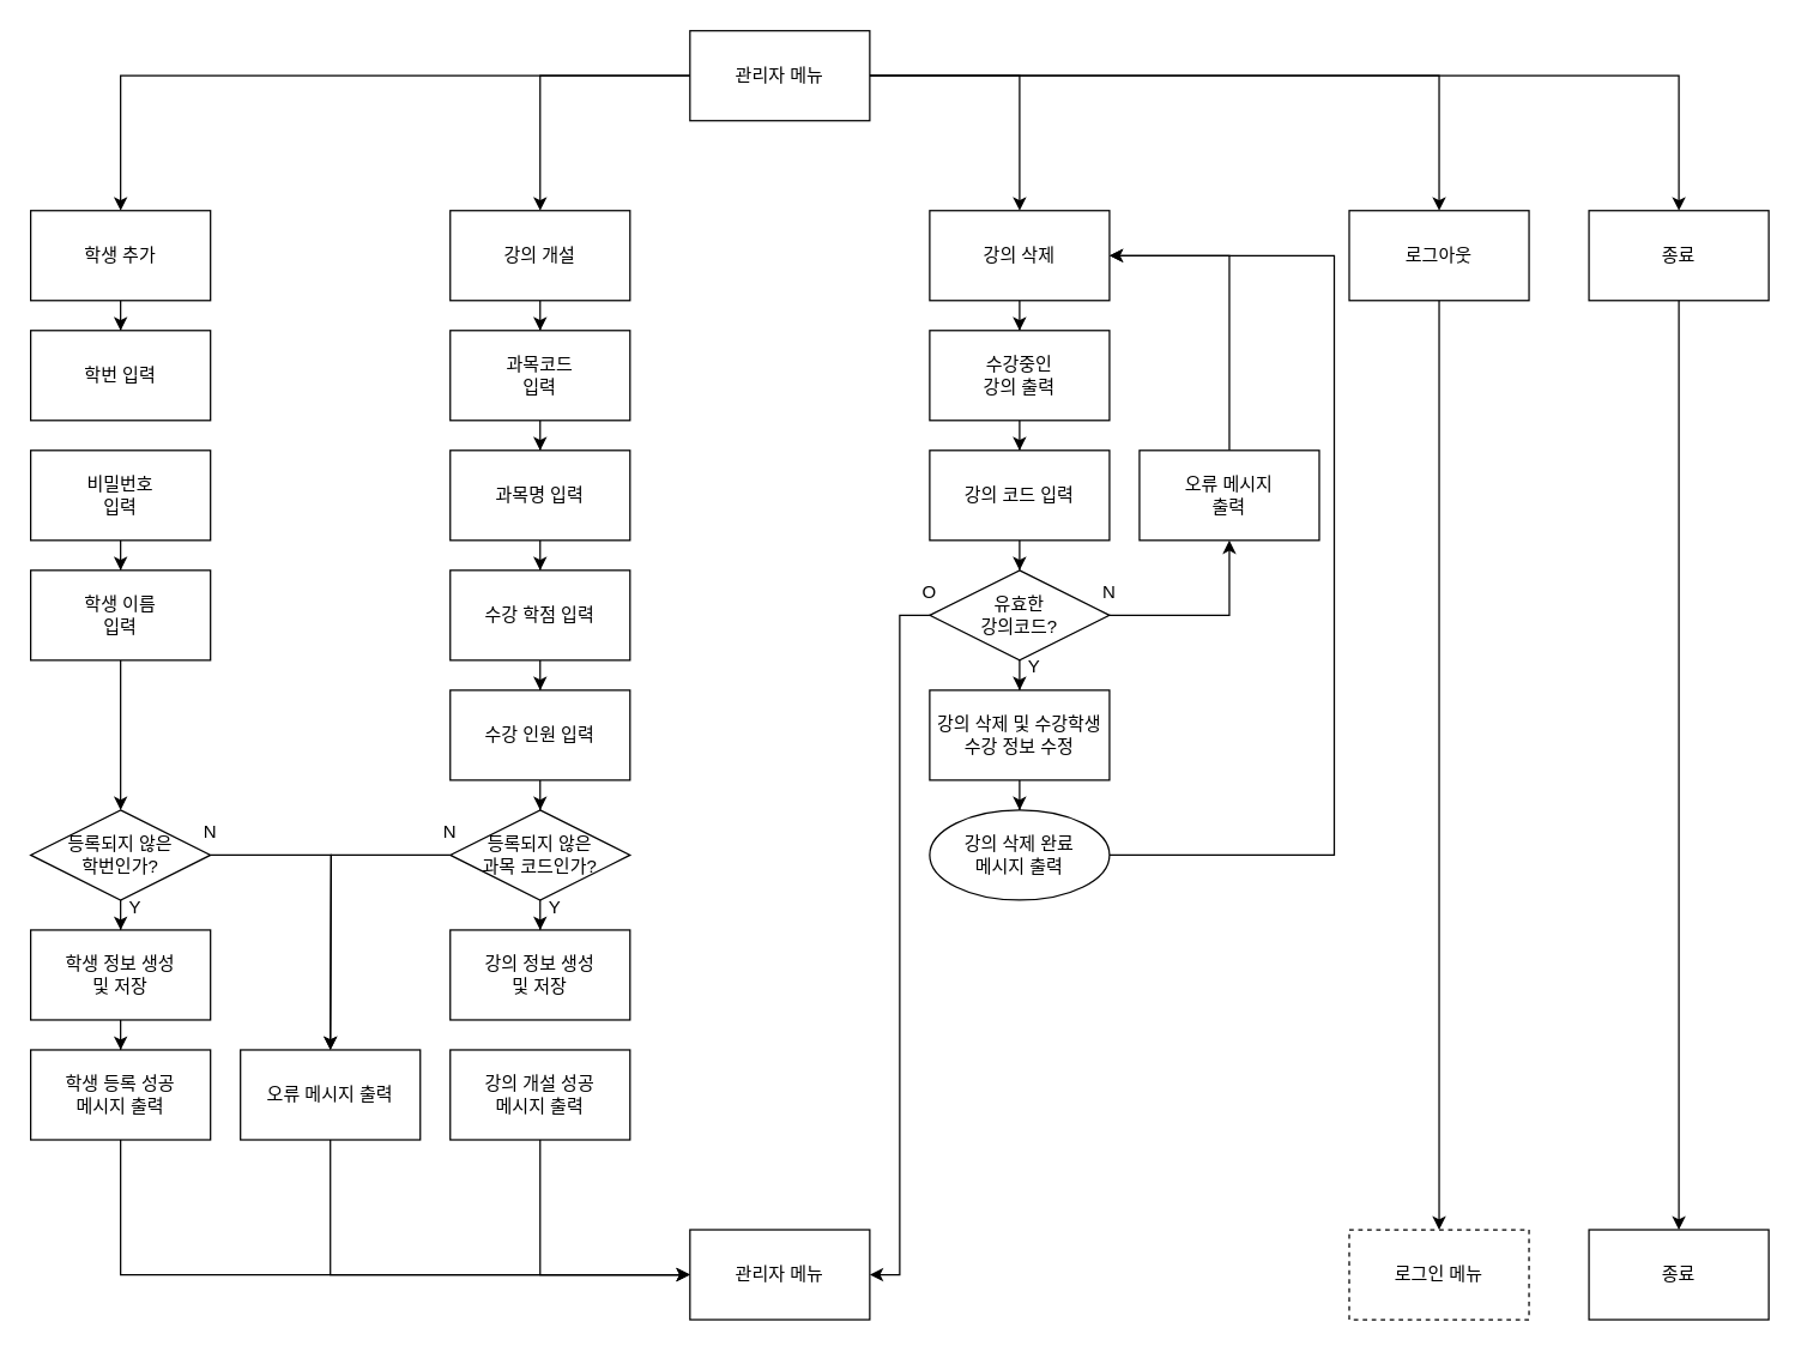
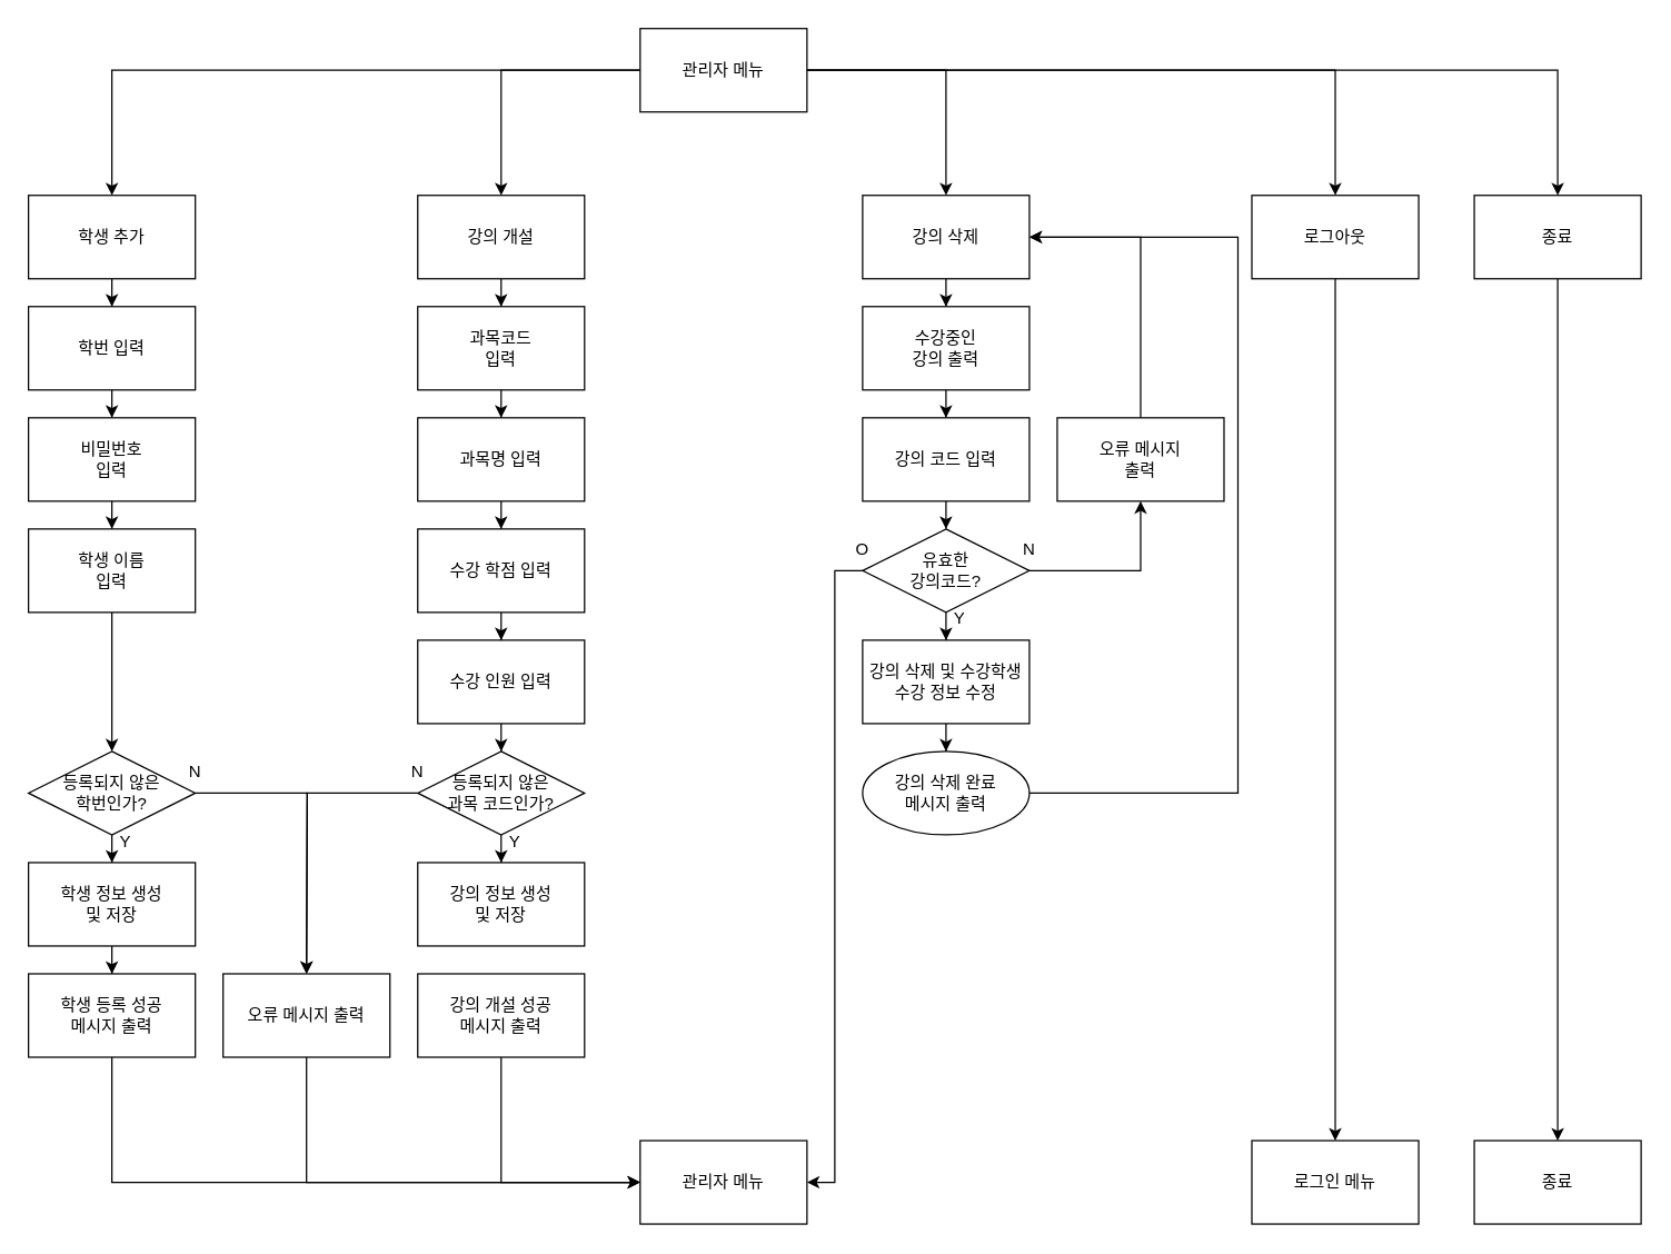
  <mxCell id="0" />
  <mxCell id="1" parent="0" />
  <mxCell id="2" style="edgeStyle=orthogonalEdgeStyle;rounded=0;orthogonalLoop=1;jettySize=auto;html=1;" edge="1" parent="1" source="7" target="30"><mxGeometry relative="1" as="geometry" /></mxCell>
  <mxCell id="3" style="edgeStyle=orthogonalEdgeStyle;rounded=0;orthogonalLoop=1;jettySize=auto;html=1;" edge="1" parent="1" source="7" target="9"><mxGeometry relative="1" as="geometry" /></mxCell>
  <mxCell id="4" style="edgeStyle=orthogonalEdgeStyle;rounded=0;orthogonalLoop=1;jettySize=auto;html=1;entryX=0.5;entryY=0;entryDx=0;entryDy=0;" edge="1" parent="1" source="7" target="11"><mxGeometry relative="1" as="geometry" /></mxCell>
  <mxCell id="5" style="edgeStyle=orthogonalEdgeStyle;rounded=0;orthogonalLoop=1;jettySize=auto;html=1;entryX=0.5;entryY=0;entryDx=0;entryDy=0;" edge="1" parent="1" source="7" target="13"><mxGeometry relative="1" as="geometry" /></mxCell>
  <mxCell id="6" style="edgeStyle=orthogonalEdgeStyle;rounded=0;orthogonalLoop=1;jettySize=auto;html=1;entryX=0.5;entryY=0;entryDx=0;entryDy=0;" edge="1" parent="1" source="7" target="15"><mxGeometry relative="1" as="geometry" /></mxCell>
  <mxCell id="7" value="관리자 메뉴" style="rounded=0;whiteSpace=wrap;html=1;" vertex="1" parent="1"><mxGeometry x="460" y="20" width="120" height="60" as="geometry" /></mxCell>
  <mxCell id="8" style="edgeStyle=orthogonalEdgeStyle;rounded=0;orthogonalLoop=1;jettySize=auto;html=1;" edge="1" parent="1" source="9" target="17"><mxGeometry relative="1" as="geometry" /></mxCell>
  <mxCell id="9" value="강의 개설" style="rounded=0;whiteSpace=wrap;html=1;" vertex="1" parent="1"><mxGeometry x="300" y="140" width="120" height="60" as="geometry" /></mxCell>
  <mxCell id="10" style="edgeStyle=orthogonalEdgeStyle;rounded=0;orthogonalLoop=1;jettySize=auto;html=1;" edge="1" parent="1" source="11" target="45"><mxGeometry relative="1" as="geometry" /></mxCell>
  <mxCell id="11" value="강의 삭제" style="rounded=0;whiteSpace=wrap;html=1;" vertex="1" parent="1"><mxGeometry x="620" y="140" width="120" height="60" as="geometry" /></mxCell>
  <mxCell id="12" style="edgeStyle=orthogonalEdgeStyle;rounded=0;orthogonalLoop=1;jettySize=auto;html=1;" edge="1" parent="1" source="13" target="62"><mxGeometry relative="1" as="geometry" /></mxCell>
  <mxCell id="13" value="로그아웃" style="rounded=0;whiteSpace=wrap;html=1;" vertex="1" parent="1"><mxGeometry x="900" y="140" width="120" height="60" as="geometry" /></mxCell>
  <mxCell id="14" style="edgeStyle=orthogonalEdgeStyle;rounded=0;orthogonalLoop=1;jettySize=auto;html=1;entryX=0.5;entryY=0;entryDx=0;entryDy=0;" edge="1" parent="1" source="15" target="63"><mxGeometry relative="1" as="geometry" /></mxCell>
  <mxCell id="15" value="종료" style="rounded=0;whiteSpace=wrap;html=1;" vertex="1" parent="1"><mxGeometry x="1060" y="140" width="120" height="60" as="geometry" /></mxCell>
  <mxCell id="16" style="edgeStyle=orthogonalEdgeStyle;rounded=0;orthogonalLoop=1;jettySize=auto;html=1;" edge="1" parent="1" source="17" target="19"><mxGeometry relative="1" as="geometry" /></mxCell>
  <mxCell id="17" value="과목코드&lt;br&gt;입력" style="rounded=0;whiteSpace=wrap;html=1;" vertex="1" parent="1"><mxGeometry x="300" y="220" width="120" height="60" as="geometry" /></mxCell>
  <mxCell id="18" style="edgeStyle=orthogonalEdgeStyle;rounded=0;orthogonalLoop=1;jettySize=auto;html=1;" edge="1" parent="1" source="19" target="21"><mxGeometry relative="1" as="geometry" /></mxCell>
  <mxCell id="19" value="과목명 입력" style="rounded=0;whiteSpace=wrap;html=1;" vertex="1" parent="1"><mxGeometry x="300" y="300" width="120" height="60" as="geometry" /></mxCell>
  <mxCell id="20" style="edgeStyle=orthogonalEdgeStyle;rounded=0;orthogonalLoop=1;jettySize=auto;html=1;" edge="1" parent="1" source="21" target="57"><mxGeometry relative="1" as="geometry" /></mxCell>
  <mxCell id="21" value="수강 학점 입력" style="rounded=0;whiteSpace=wrap;html=1;" vertex="1" parent="1"><mxGeometry x="300" y="380" width="120" height="60" as="geometry" /></mxCell>
  <mxCell id="22" style="edgeStyle=orthogonalEdgeStyle;rounded=0;orthogonalLoop=1;jettySize=auto;html=1;" edge="1" parent="1" source="24"><mxGeometry relative="1" as="geometry"><mxPoint x="220" y="700" as="targetPoint" /></mxGeometry></mxCell>
  <mxCell id="23" style="edgeStyle=orthogonalEdgeStyle;rounded=0;orthogonalLoop=1;jettySize=auto;html=1;" edge="1" parent="1" source="24" target="25"><mxGeometry relative="1" as="geometry" /></mxCell>
  <mxCell id="24" value="등록되지 않은&lt;br&gt;과목 코드인가?" style="rhombus;whiteSpace=wrap;html=1;" vertex="1" parent="1"><mxGeometry x="300" y="540" width="120" height="60" as="geometry" /></mxCell>
  <mxCell id="25" value="강의 정보 생성&lt;br&gt;및 저장" style="rounded=0;whiteSpace=wrap;html=1;" vertex="1" parent="1"><mxGeometry x="300" y="620" width="120" height="60" as="geometry" /></mxCell>
  <mxCell id="26" style="edgeStyle=orthogonalEdgeStyle;rounded=0;orthogonalLoop=1;jettySize=auto;html=1;entryX=0;entryY=0.5;entryDx=0;entryDy=0;" edge="1" parent="1" source="27" target="28"><mxGeometry relative="1" as="geometry"><Array as="points"><mxPoint x="360" y="850" /></Array></mxGeometry></mxCell>
  <mxCell id="27" value="강의 개설 성공&lt;br&gt;메시지 출력" style="rounded=0;whiteSpace=wrap;html=1;" vertex="1" parent="1"><mxGeometry x="300" y="700" width="120" height="60" as="geometry" /></mxCell>
  <mxCell id="28" value="관리자 메뉴" style="rounded=0;whiteSpace=wrap;html=1;" vertex="1" parent="1"><mxGeometry x="460" y="820" width="120" height="60" as="geometry" /></mxCell>
  <mxCell id="29" style="edgeStyle=orthogonalEdgeStyle;rounded=0;orthogonalLoop=1;jettySize=auto;html=1;entryX=0.5;entryY=0;entryDx=0;entryDy=0;" edge="1" parent="1" source="30" target="32"><mxGeometry relative="1" as="geometry" /></mxCell>
  <mxCell id="30" value="학생 추가" style="rounded=0;whiteSpace=wrap;html=1;" vertex="1" parent="1"><mxGeometry x="20" y="140" width="120" height="60" as="geometry" /></mxCell>
+ <mxCell id="31" style="edgeStyle=orthogonalEdgeStyle;rounded=0;orthogonalLoop=1;jettySize=auto;html=1;" edge="1" parent="1" source="32" target="34"><mxGeometry relative="1" as="geometry" /></mxCell>
  <mxCell id="32" value="학번 입력" style="rounded=0;whiteSpace=wrap;html=1;" vertex="1" parent="1"><mxGeometry x="20" y="220" width="120" height="60" as="geometry" /></mxCell>
  <mxCell id="33" style="edgeStyle=orthogonalEdgeStyle;rounded=0;orthogonalLoop=1;jettySize=auto;html=1;" edge="1" parent="1" source="34" target="36"><mxGeometry relative="1" as="geometry" /></mxCell>
  <mxCell id="34" value="비밀번호&lt;br&gt;입력" style="rounded=0;whiteSpace=wrap;html=1;" vertex="1" parent="1"><mxGeometry x="20" y="300" width="120" height="60" as="geometry" /></mxCell>
  <mxCell id="35" value="" style="edgeStyle=orthogonalEdgeStyle;rounded=0;orthogonalLoop=1;jettySize=auto;html=1;" edge="1" parent="1" source="36" target="39"><mxGeometry relative="1" as="geometry" /></mxCell>
  <mxCell id="36" value="학생 이름&lt;br&gt;입력" style="rounded=0;whiteSpace=wrap;html=1;" vertex="1" parent="1"><mxGeometry x="20" y="380" width="120" height="60" as="geometry" /></mxCell>
  <mxCell id="37" style="edgeStyle=orthogonalEdgeStyle;rounded=0;orthogonalLoop=1;jettySize=auto;html=1;" edge="1" parent="1" source="39"><mxGeometry relative="1" as="geometry"><mxPoint x="220" y="700" as="targetPoint" /></mxGeometry></mxCell>
  <mxCell id="38" style="edgeStyle=orthogonalEdgeStyle;rounded=0;orthogonalLoop=1;jettySize=auto;html=1;entryX=0.5;entryY=0;entryDx=0;entryDy=0;" edge="1" parent="1" source="39" target="41"><mxGeometry relative="1" as="geometry" /></mxCell>
  <mxCell id="39" value="등록되지 않은&lt;br&gt;학번인가?" style="rhombus;whiteSpace=wrap;html=1;" vertex="1" parent="1"><mxGeometry x="20" y="540" width="120" height="60" as="geometry" /></mxCell>
  <mxCell id="40" style="edgeStyle=orthogonalEdgeStyle;rounded=0;orthogonalLoop=1;jettySize=auto;html=1;entryX=0.5;entryY=0;entryDx=0;entryDy=0;" edge="1" parent="1" source="41" target="43"><mxGeometry relative="1" as="geometry" /></mxCell>
  <mxCell id="41" value="학생 정보 생성&lt;br&gt;및 저장" style="rounded=0;whiteSpace=wrap;html=1;" vertex="1" parent="1"><mxGeometry x="20" y="620" width="120" height="60" as="geometry" /></mxCell>
  <mxCell id="42" style="edgeStyle=orthogonalEdgeStyle;rounded=0;orthogonalLoop=1;jettySize=auto;html=1;entryX=0;entryY=0.5;entryDx=0;entryDy=0;" edge="1" parent="1" source="43" target="28"><mxGeometry relative="1" as="geometry"><Array as="points"><mxPoint x="80" y="850" /></Array></mxGeometry></mxCell>
  <mxCell id="43" value="학생 등록 성공&lt;br&gt;메시지 출력" style="rounded=0;whiteSpace=wrap;html=1;" vertex="1" parent="1"><mxGeometry x="20" y="700" width="120" height="60" as="geometry" /></mxCell>
  <mxCell id="44" style="edgeStyle=orthogonalEdgeStyle;rounded=0;orthogonalLoop=1;jettySize=auto;html=1;" edge="1" parent="1" source="45" target="48"><mxGeometry relative="1" as="geometry" /></mxCell>
  <mxCell id="45" value="수강중인&lt;br&gt;강의 출력" style="rounded=0;whiteSpace=wrap;html=1;" vertex="1" parent="1"><mxGeometry x="620" y="220" width="120" height="60" as="geometry" /></mxCell>
  <mxCell id="46" style="edgeStyle=orthogonalEdgeStyle;rounded=0;orthogonalLoop=1;jettySize=auto;html=1;" edge="1" parent="1" source="48" target="51"><mxGeometry relative="1" as="geometry" /></mxCell>
  <mxCell id="47" style="edgeStyle=orthogonalEdgeStyle;rounded=0;orthogonalLoop=1;jettySize=auto;html=1;entryX=1;entryY=0.5;entryDx=0;entryDy=0;exitX=0;exitY=0.5;exitDx=0;exitDy=0;" edge="1" parent="1" source="51" target="28"><mxGeometry relative="1" as="geometry" /></mxCell>
  <mxCell id="48" value="강의 코드 입력" style="rounded=0;whiteSpace=wrap;html=1;" vertex="1" parent="1"><mxGeometry x="620" y="300" width="120" height="60" as="geometry" /></mxCell>
  <mxCell id="49" style="edgeStyle=orthogonalEdgeStyle;rounded=0;orthogonalLoop=1;jettySize=auto;html=1;entryX=0.5;entryY=1;entryDx=0;entryDy=0;" edge="1" parent="1" source="51" target="53"><mxGeometry relative="1" as="geometry"><mxPoint x="820" y="370" as="targetPoint" /></mxGeometry></mxCell>
  <mxCell id="50" style="edgeStyle=orthogonalEdgeStyle;rounded=0;orthogonalLoop=1;jettySize=auto;html=1;" edge="1" parent="1" source="51" target="55"><mxGeometry relative="1" as="geometry" /></mxCell>
  <mxCell id="51" value="유효한&lt;br&gt;강의코드?" style="rhombus;whiteSpace=wrap;html=1;" vertex="1" parent="1"><mxGeometry x="620" y="380" width="120" height="60" as="geometry" /></mxCell>
  <mxCell id="52" style="edgeStyle=orthogonalEdgeStyle;rounded=0;orthogonalLoop=1;jettySize=auto;html=1;entryX=1;entryY=0.5;entryDx=0;entryDy=0;" edge="1" parent="1" source="53" target="11"><mxGeometry relative="1" as="geometry"><Array as="points"><mxPoint x="820" y="170" /></Array></mxGeometry></mxCell>
  <mxCell id="53" value="오류 메시지&lt;br&gt;출력" style="rounded=0;whiteSpace=wrap;html=1;" vertex="1" parent="1"><mxGeometry x="760" y="300" width="120" height="60" as="geometry" /></mxCell>
  <mxCell id="54" style="edgeStyle=orthogonalEdgeStyle;rounded=0;orthogonalLoop=1;jettySize=auto;html=1;" edge="1" parent="1" source="55" target="59"><mxGeometry relative="1" as="geometry" /></mxCell>
  <mxCell id="55" value="강의 삭제 및 수강학생&lt;br&gt;수강 정보 수정" style="rounded=0;whiteSpace=wrap;html=1;" vertex="1" parent="1"><mxGeometry x="620" y="460" width="120" height="60" as="geometry" /></mxCell>
  <mxCell id="56" style="edgeStyle=orthogonalEdgeStyle;rounded=0;orthogonalLoop=1;jettySize=auto;html=1;entryX=0.5;entryY=0;entryDx=0;entryDy=0;" edge="1" parent="1" source="57" target="24"><mxGeometry relative="1" as="geometry" /></mxCell>
  <mxCell id="57" value="수강 인원 입력" style="rounded=0;whiteSpace=wrap;html=1;" vertex="1" parent="1"><mxGeometry x="300" y="460" width="120" height="60" as="geometry" /></mxCell>
  <mxCell id="58" style="edgeStyle=orthogonalEdgeStyle;rounded=0;orthogonalLoop=1;jettySize=auto;html=1;entryX=1;entryY=0.5;entryDx=0;entryDy=0;" edge="1" parent="1" source="59" target="11"><mxGeometry relative="1" as="geometry"><Array as="points"><mxPoint x="890" y="570" /><mxPoint x="890" y="170" /></Array></mxGeometry></mxCell>
  <mxCell id="59" value="강의 삭제 완료&lt;br&gt;메시지 출력" style="ellipse;whiteSpace=wrap;html=1;" vertex="1" parent="1"><mxGeometry x="620" y="540" width="120" height="60" as="geometry" /></mxCell>
  <mxCell id="60" style="edgeStyle=orthogonalEdgeStyle;rounded=0;orthogonalLoop=1;jettySize=auto;html=1;entryX=0;entryY=0.5;entryDx=0;entryDy=0;" edge="1" parent="1" source="61" target="28"><mxGeometry relative="1" as="geometry"><Array as="points"><mxPoint x="220" y="850" /></Array></mxGeometry></mxCell>
  <mxCell id="61" value="오류 메시지 출력" style="rounded=0;whiteSpace=wrap;html=1;" vertex="1" parent="1"><mxGeometry x="160" y="700" width="120" height="60" as="geometry" /></mxCell>
- <mxCell id="62" value="로그인 메뉴" style="rounded=0;whiteSpace=wrap;html=1;dashed=1;" vertex="1" parent="1"><mxGeometry x="900" y="820" width="120" height="60" as="geometry" /></mxCell>
+ <mxCell id="62" value="로그인 메뉴" style="rounded=0;whiteSpace=wrap;html=1;" vertex="1" parent="1"><mxGeometry x="900" y="820" width="120" height="60" as="geometry" /></mxCell>
  <mxCell id="63" value="종료" style="rounded=0;whiteSpace=wrap;html=1;" vertex="1" parent="1"><mxGeometry x="1060" y="820" width="120" height="60" as="geometry" /></mxCell>
  <mxCell id="64" value="N" style="text;html=1;strokeColor=none;fillColor=none;align=center;verticalAlign=middle;whiteSpace=wrap;rounded=0;" vertex="1" parent="1"><mxGeometry x="110" y="540" width="60" height="30" as="geometry" /></mxCell>
  <mxCell id="65" value="N" style="text;html=1;strokeColor=none;fillColor=none;align=center;verticalAlign=middle;whiteSpace=wrap;rounded=0;" vertex="1" parent="1"><mxGeometry x="270" y="540" width="60" height="30" as="geometry" /></mxCell>
  <mxCell id="66" value="N" style="text;html=1;strokeColor=none;fillColor=none;align=center;verticalAlign=middle;whiteSpace=wrap;rounded=0;" vertex="1" parent="1"><mxGeometry x="710" y="380" width="60" height="30" as="geometry" /></mxCell>
  <mxCell id="67" value="Y" style="text;html=1;strokeColor=none;fillColor=none;align=center;verticalAlign=middle;whiteSpace=wrap;rounded=0;" vertex="1" parent="1"><mxGeometry x="660" y="430" width="60" height="30" as="geometry" /></mxCell>
  <mxCell id="68" value="Y" style="text;html=1;strokeColor=none;fillColor=none;align=center;verticalAlign=middle;whiteSpace=wrap;rounded=0;" vertex="1" parent="1"><mxGeometry x="340" y="590" width="60" height="30" as="geometry" /></mxCell>
  <mxCell id="69" value="Y" style="text;html=1;strokeColor=none;fillColor=none;align=center;verticalAlign=middle;whiteSpace=wrap;rounded=0;" vertex="1" parent="1"><mxGeometry x="60" y="590" width="60" height="30" as="geometry" /></mxCell>
  <mxCell id="70" value="O" style="text;html=1;strokeColor=none;fillColor=none;align=center;verticalAlign=middle;whiteSpace=wrap;rounded=0;" vertex="1" parent="1"><mxGeometry x="590" y="380" width="60" height="30" as="geometry" /></mxCell>
